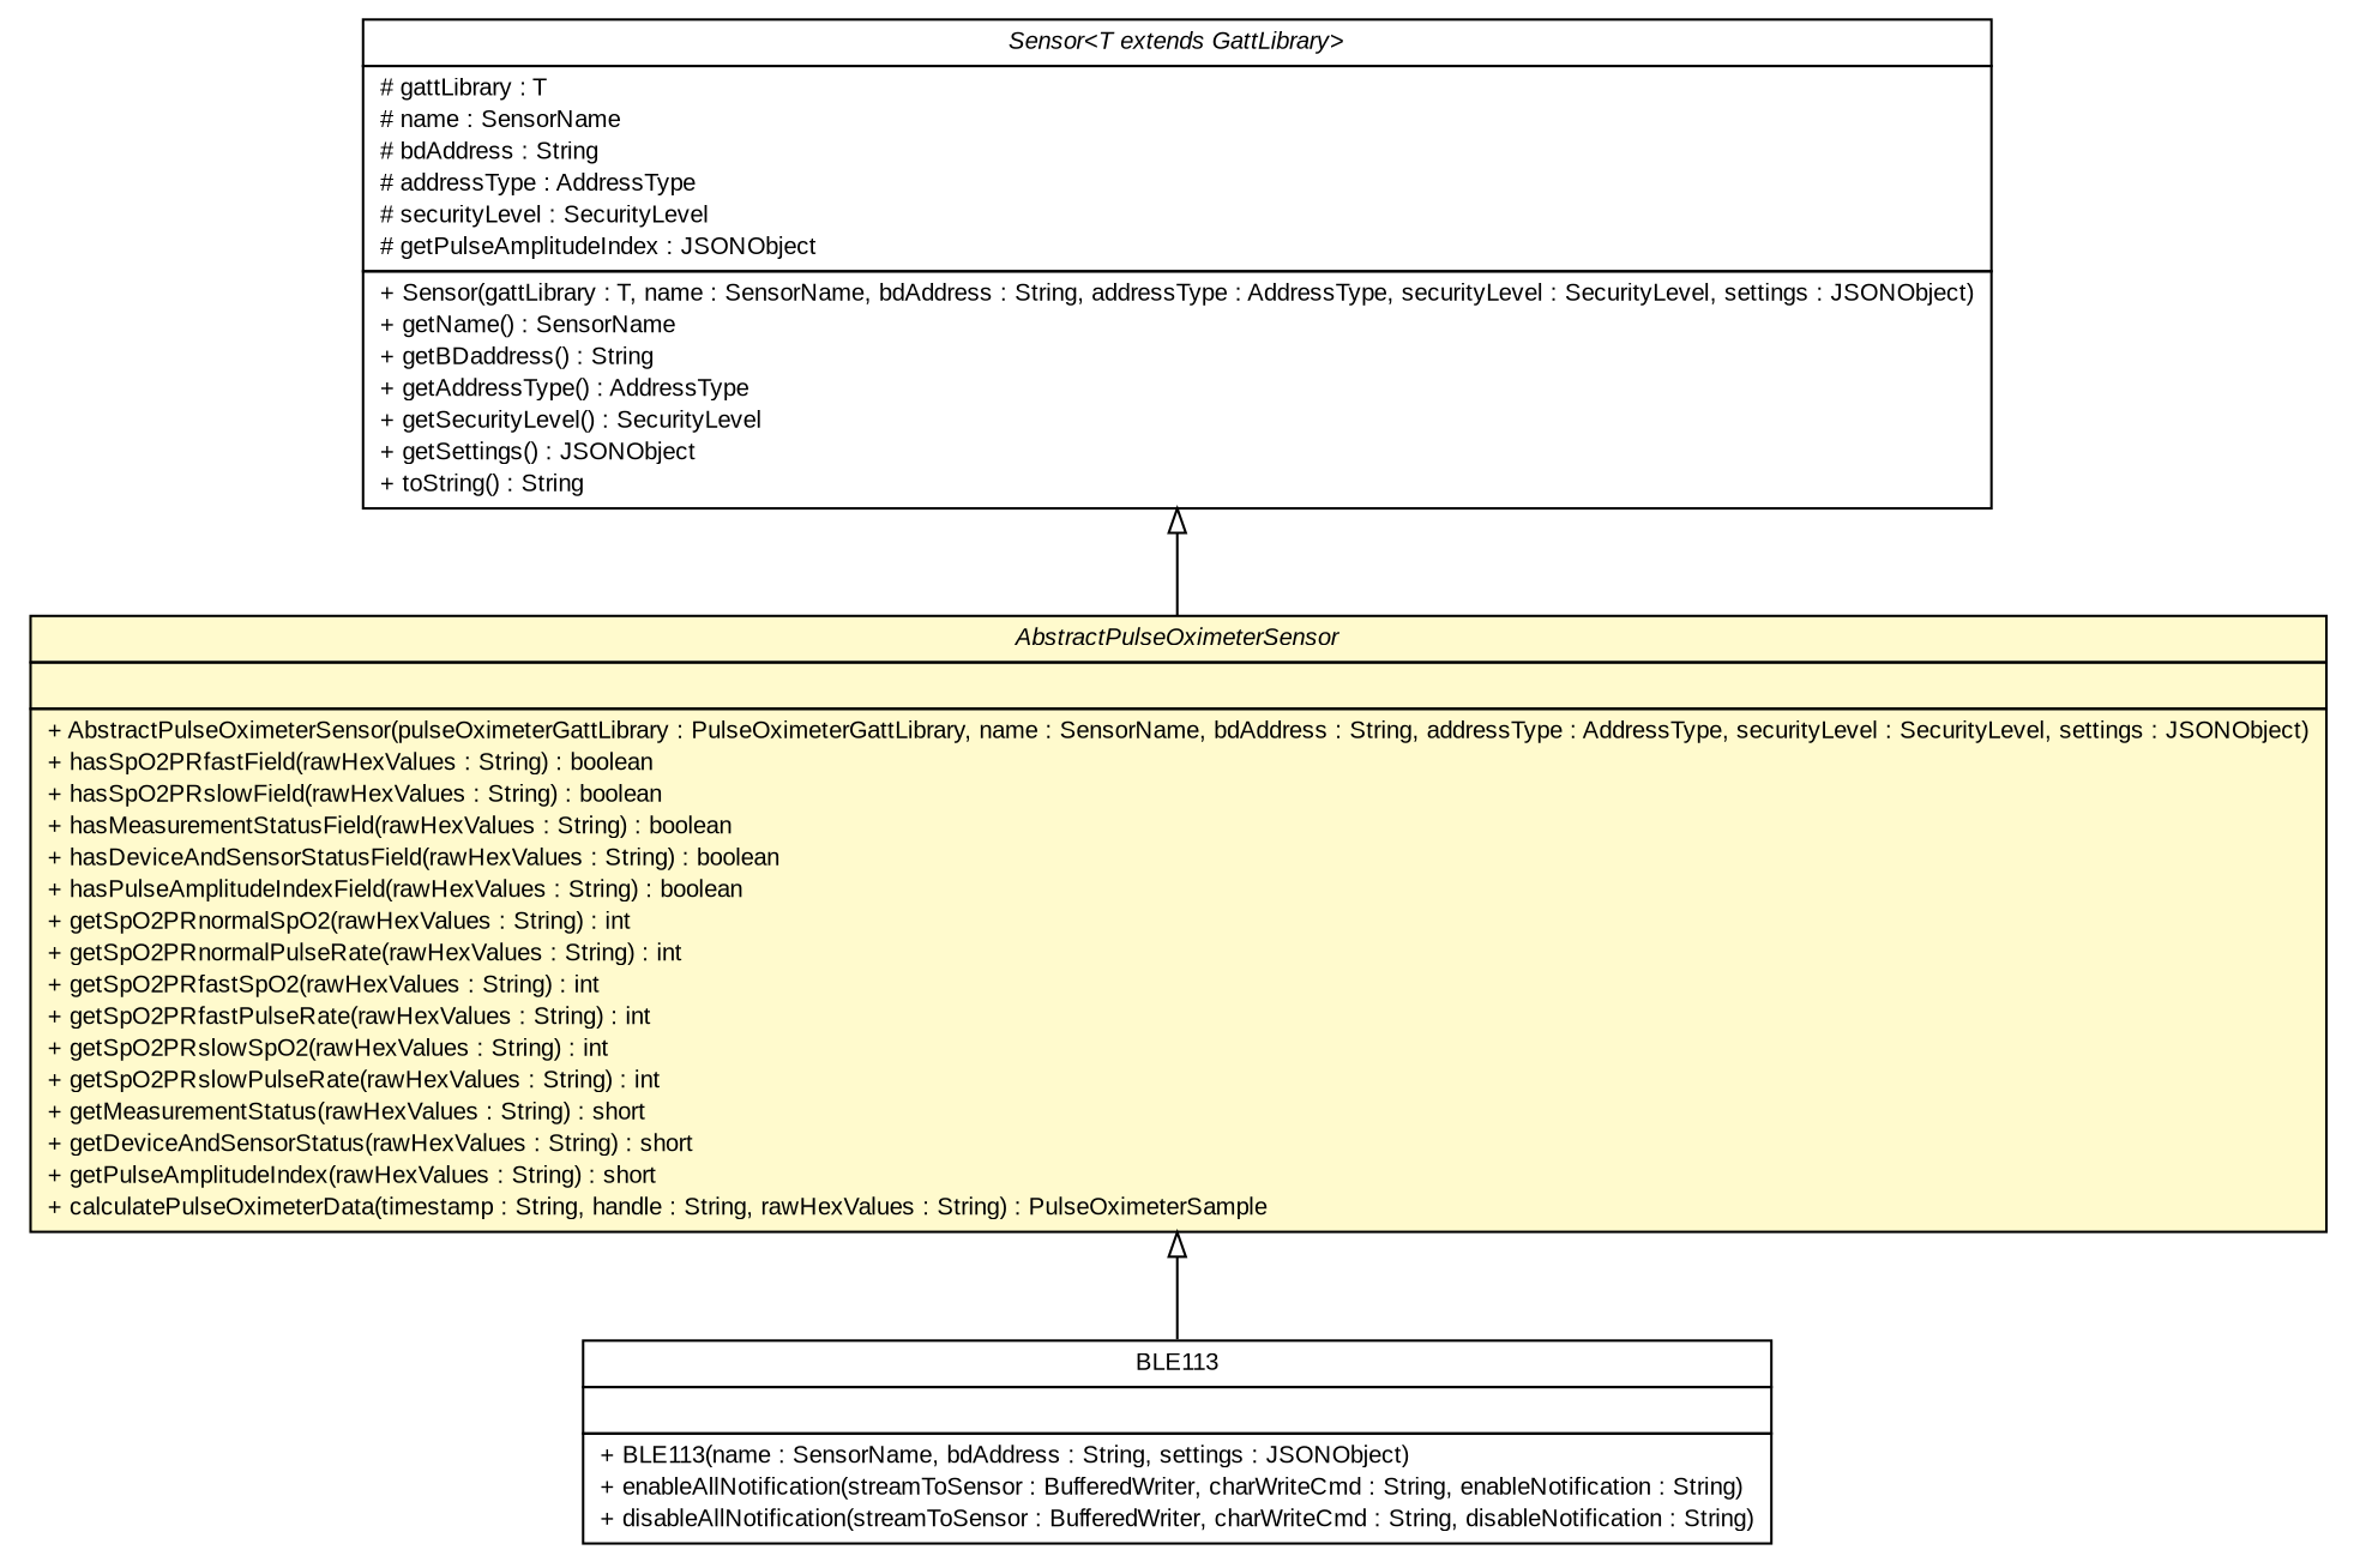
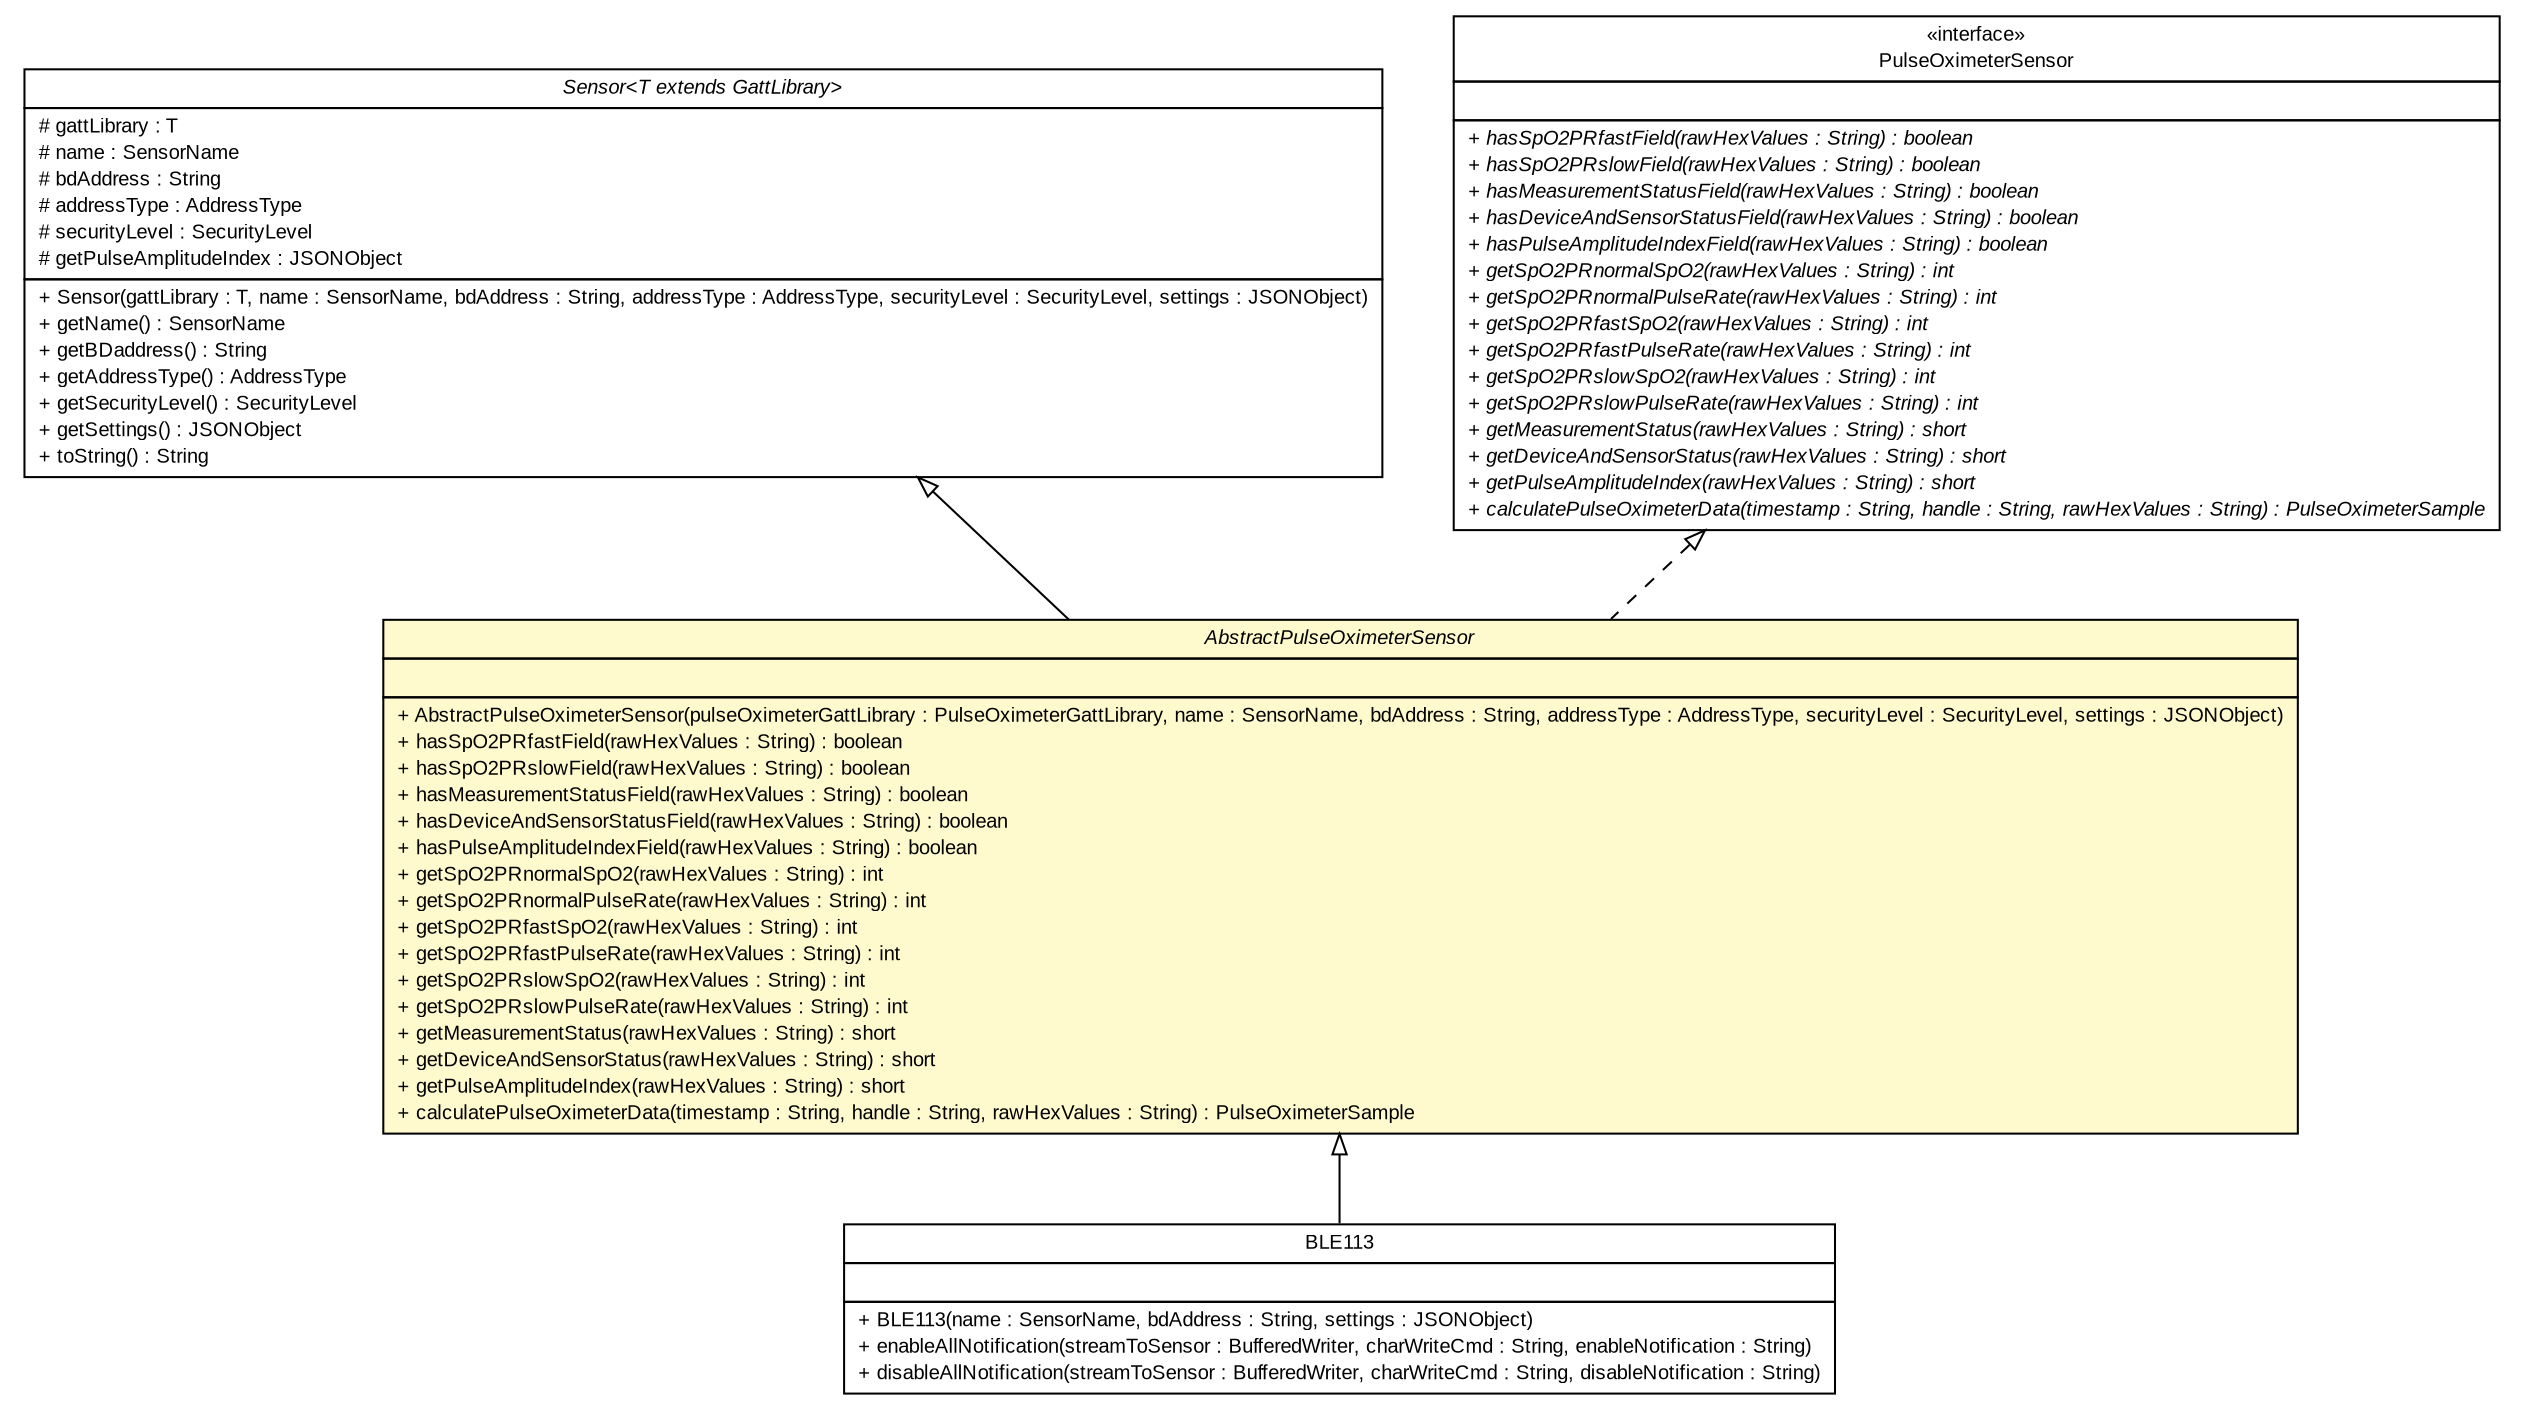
  digraph {
    nodesep=0.25
    ranksep=0.5
    node [fontcolor=black fontname=arial fontsize=10.0 shape=plaintext]
    edge [arrowtail=empty dir=back fontname=arial fontsize=10 headport=p labelfontname=arial labelfontsize=10 tailport=p]
    n1 [label=<<table title="de.fhg.fit.biomos.sensorplatform.sensor.BLE113" border="0" cellborder="1" cellspacing="0" cellpadding="2" port="p" href="./BLE113.html"> 		<tr><td><table border="0" cellspacing="0" cellpadding="1"> <tr><td align="center" balign="center"> BLE113 </td></tr> 		</table></td></tr> 		<tr><td><table border="0" cellspacing="0" cellpadding="1"> <tr><td align="left" balign="left">  </td></tr> 		</table></td></tr> 		<tr><td><table border="0" cellspacing="0" cellpadding="1"> <tr><td align="left" balign="left"> + BLE113(name : SensorName, bdAddress : String, settings : JSONObject) </td></tr> <tr><td align="left" balign="left"> + enableAllNotification(streamToSensor : BufferedWriter, charWriteCmd : String, enableNotification : String) </td></tr> <tr><td align="left" balign="left"> + disableAllNotification(streamToSensor : BufferedWriter, charWriteCmd : String, disableNotification : String) </td></tr> 		</table></td></tr> 		</table>>]
    n2 [label=<<table title="de.fhg.fit.biomos.sensorplatform.sensor.Sensor" border="0" cellborder="1" cellspacing="0" cellpadding="2" port="p" href="./Sensor.html"> 		<tr><td><table border="0" cellspacing="0" cellpadding="1"> <tr><td align="center" balign="center"><font face="arial italic"> Sensor&lt;T extends GattLibrary&gt; </font></td></tr> 		</table></td></tr> 		<tr><td><table border="0" cellspacing="0" cellpadding="1"> <tr><td align="left" balign="left"> # gattLibrary : T </td></tr> <tr><td align="left" balign="left"> # name : SensorName </td></tr> <tr><td align="left" balign="left"> # bdAddress : String </td></tr> <tr><td align="left" balign="left"> # addressType : AddressType </td></tr> <tr><td align="left" balign="left"> # securityLevel : SecurityLevel </td></tr> <tr><td align="left" balign="left"> # getPulseAmplitudeIndex : JSONObject </td></tr> 		</table></td></tr> 		<tr><td><table border="0" cellspacing="0" cellpadding="1"> <tr><td align="left" balign="left"> + Sensor(gattLibrary : T, name : SensorName, bdAddress : String, addressType : AddressType, securityLevel : SecurityLevel, settings : JSONObject) </td></tr> <tr><td align="left" balign="left"> + getName() : SensorName </td></tr> <tr><td align="left" balign="left"> + getBDaddress() : String </td></tr> <tr><td align="left" balign="left"> + getAddressType() : AddressType </td></tr> <tr><td align="left" balign="left"> + getSecurityLevel() : SecurityLevel </td></tr> <tr><td align="left" balign="left"> + getSettings() : JSONObject </td></tr> <tr><td align="left" balign="left"> + toString() : String </td></tr> 		</table></td></tr> 		</table>>]
    n3 [label=<<table title="de.fhg.fit.biomos.sensorplatform.sensor.AbstractPulseOximeterSensor" border="0" cellborder="1" cellspacing="0" cellpadding="2" port="p" bgcolor="lemonChiffon" href="./AbstractPulseOximeterSensor.html"> 		<tr><td><table border="0" cellspacing="0" cellpadding="1"> <tr><td align="center" balign="center"><font face="arial italic"> AbstractPulseOximeterSensor </font></td></tr> 		</table></td></tr> 		<tr><td><table border="0" cellspacing="0" cellpadding="1"> <tr><td align="left" balign="left">  </td></tr> 		</table></td></tr> 		<tr><td><table border="0" cellspacing="0" cellpadding="1"> <tr><td align="left" balign="left"> + AbstractPulseOximeterSensor(pulseOximeterGattLibrary : PulseOximeterGattLibrary, name : SensorName, bdAddress : String, addressType : AddressType, securityLevel : SecurityLevel, settings : JSONObject) </td></tr> <tr><td align="left" balign="left"> + hasSpO2PRfastField(rawHexValues : String) : boolean </td></tr> <tr><td align="left" balign="left"> + hasSpO2PRslowField(rawHexValues : String) : boolean </td></tr> <tr><td align="left" balign="left"> + hasMeasurementStatusField(rawHexValues : String) : boolean </td></tr> <tr><td align="left" balign="left"> + hasDeviceAndSensorStatusField(rawHexValues : String) : boolean </td></tr> <tr><td align="left" balign="left"> + hasPulseAmplitudeIndexField(rawHexValues : String) : boolean </td></tr> <tr><td align="left" balign="left"> + getSpO2PRnormalSpO2(rawHexValues : String) : int </td></tr> <tr><td align="left" balign="left"> + getSpO2PRnormalPulseRate(rawHexValues : String) : int </td></tr> <tr><td align="left" balign="left"> + getSpO2PRfastSpO2(rawHexValues : String) : int </td></tr> <tr><td align="left" balign="left"> + getSpO2PRfastPulseRate(rawHexValues : String) : int </td></tr> <tr><td align="left" balign="left"> + getSpO2PRslowSpO2(rawHexValues : String) : int </td></tr> <tr><td align="left" balign="left"> + getSpO2PRslowPulseRate(rawHexValues : String) : int </td></tr> <tr><td align="left" balign="left"> + getMeasurementStatus(rawHexValues : String) : short </td></tr> <tr><td align="left" balign="left"> + getDeviceAndSensorStatus(rawHexValues : String) : short </td></tr> <tr><td align="left" balign="left"> + getPulseAmplitudeIndex(rawHexValues : String) : short </td></tr> <tr><td align="left" balign="left"> + calculatePulseOximeterData(timestamp : String, handle : String, rawHexValues : String) : PulseOximeterSample </td></tr> 		</table></td></tr> 		</table>>]
+   n4 [label=<<table title="de.fhg.fit.biomos.sensorplatform.sensor.PulseOximeterSensor" border="0" cellborder="1" cellspacing="0" cellpadding="2" port="p" href="./PulseOximeterSensor.html"> 		<tr><td><table border="0" cellspacing="0" cellpadding="1"> <tr><td align="center" balign="center"> &#171;interface&#187; </td></tr> <tr><td align="center" balign="center"> PulseOximeterSensor </td></tr> 		</table></td></tr> 		<tr><td><table border="0" cellspacing="0" cellpadding="1"> <tr><td align="left" balign="left">  </td></tr> 		</table></td></tr> 		<tr><td><table border="0" cellspacing="0" cellpadding="1"> <tr><td align="left" balign="left"><font face="arial italic" point-size="10.0"> + hasSpO2PRfastField(rawHexValues : String) : boolean </font></td></tr> <tr><td align="left" balign="left"><font face="arial italic" point-size="10.0"> + hasSpO2PRslowField(rawHexValues : String) : boolean </font></td></tr> <tr><td align="left" balign="left"><font face="arial italic" point-size="10.0"> + hasMeasurementStatusField(rawHexValues : String) : boolean </font></td></tr> <tr><td align="left" balign="left"><font face="arial italic" point-size="10.0"> + hasDeviceAndSensorStatusField(rawHexValues : String) : boolean </font></td></tr> <tr><td align="left" balign="left"><font face="arial italic" point-size="10.0"> + hasPulseAmplitudeIndexField(rawHexValues : String) : boolean </font></td></tr> <tr><td align="left" balign="left"><font face="arial italic" point-size="10.0"> + getSpO2PRnormalSpO2(rawHexValues : String) : int </font></td></tr> <tr><td align="left" balign="left"><font face="arial italic" point-size="10.0"> + getSpO2PRnormalPulseRate(rawHexValues : String) : int </font></td></tr> <tr><td align="left" balign="left"><font face="arial italic" point-size="10.0"> + getSpO2PRfastSpO2(rawHexValues : String) : int </font></td></tr> <tr><td align="left" balign="left"><font face="arial italic" point-size="10.0"> + getSpO2PRfastPulseRate(rawHexValues : String) : int </font></td></tr> <tr><td align="left" balign="left"><font face="arial italic" point-size="10.0"> + getSpO2PRslowSpO2(rawHexValues : String) : int </font></td></tr> <tr><td align="left" balign="left"><font face="arial italic" point-size="10.0"> + getSpO2PRslowPulseRate(rawHexValues : String) : int </font></td></tr> <tr><td align="left" balign="left"><font face="arial italic" point-size="10.0"> + getMeasurementStatus(rawHexValues : String) : short </font></td></tr> <tr><td align="left" balign="left"><font face="arial italic" point-size="10.0"> + getDeviceAndSensorStatus(rawHexValues : String) : short </font></td></tr> <tr><td align="left" balign="left"><font face="arial italic" point-size="10.0"> + getPulseAmplitudeIndex(rawHexValues : String) : short </font></td></tr> <tr><td align="left" balign="left"><font face="arial italic" point-size="10.0"> + calculatePulseOximeterData(timestamp : String, handle : String, rawHexValues : String) : PulseOximeterSample </font></td></tr> 		</table></td></tr> 		</table>>]
    n2 -> n3
    n3 -> n1
+   n4 -> n3 [style=dashed]
  }
